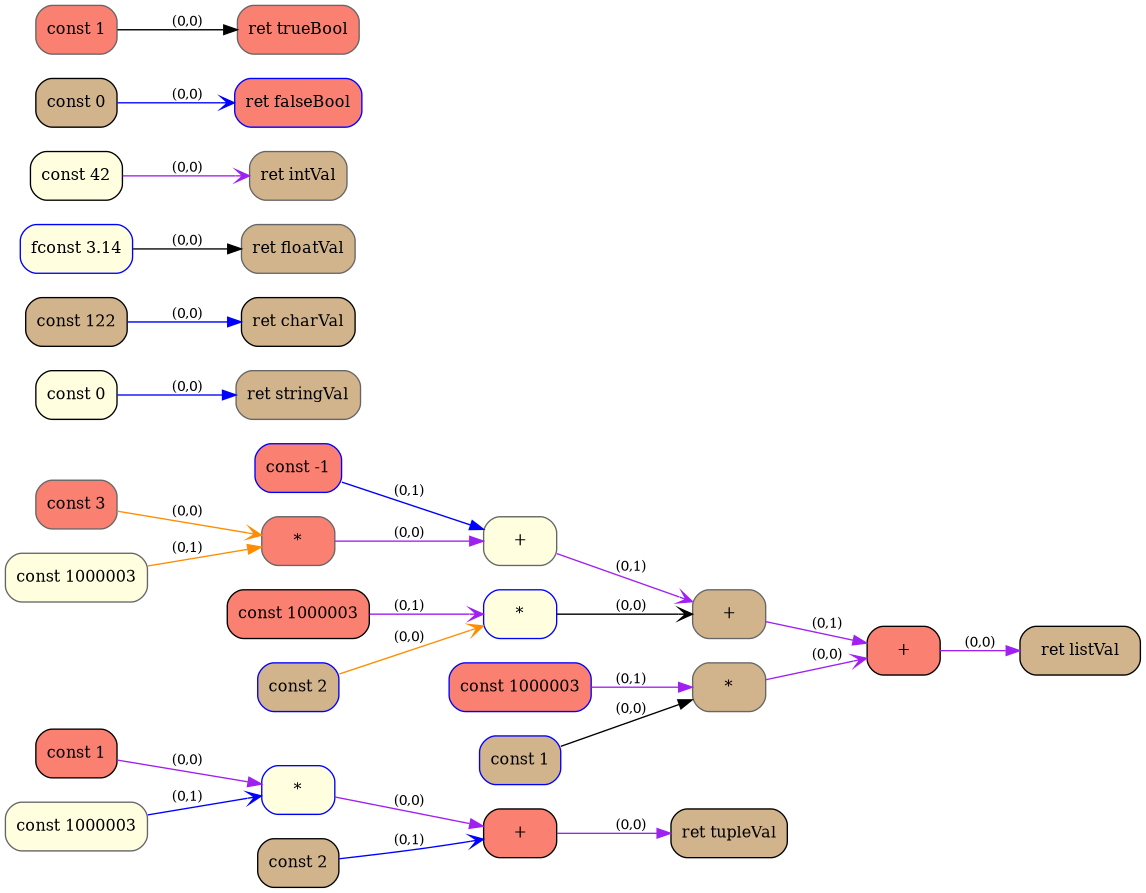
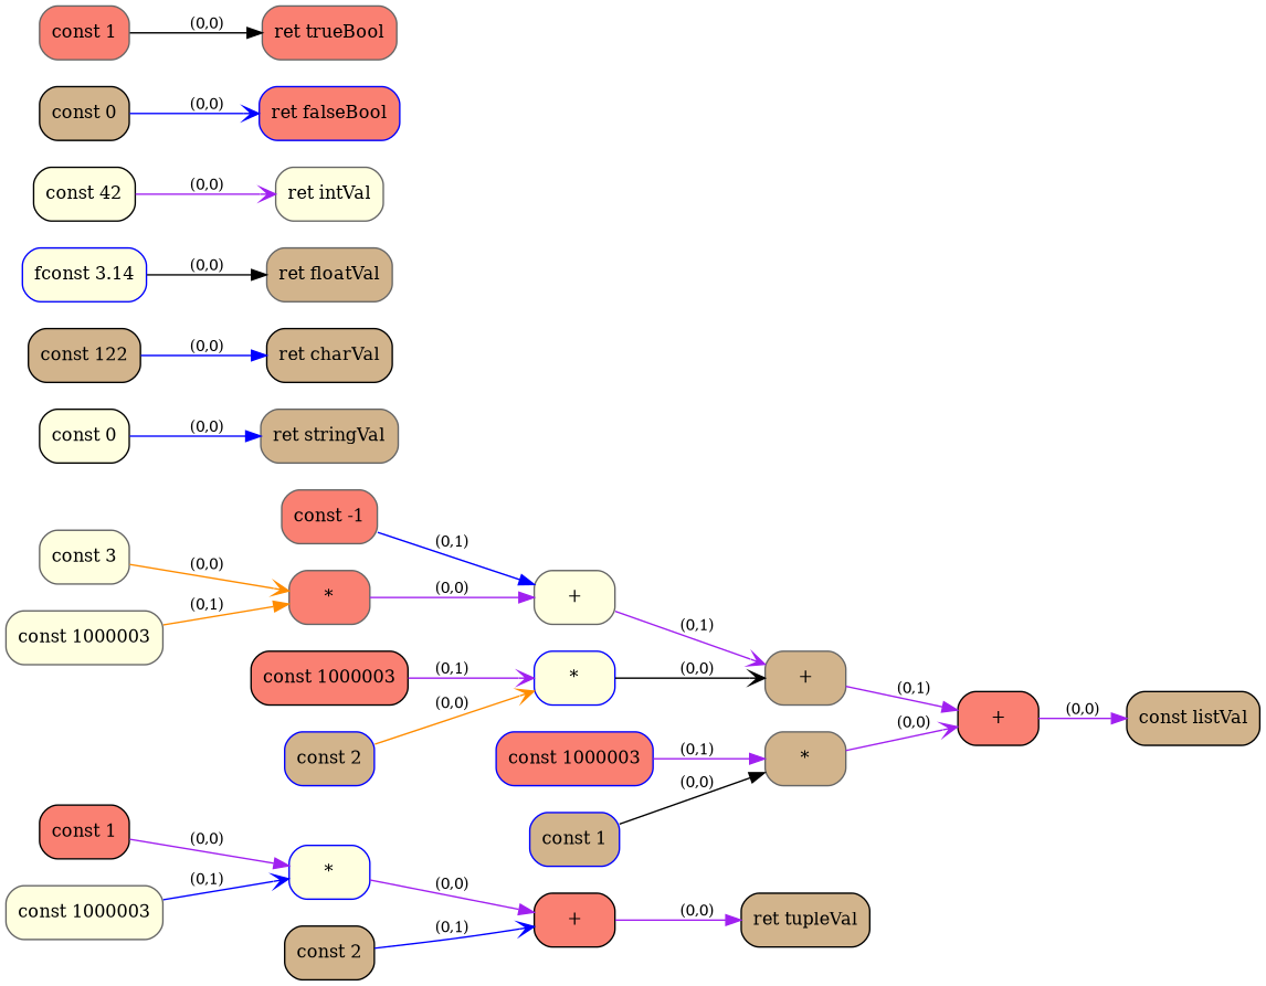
  digraph {
    rankdir=LR
    node [color=gray40 fillcolor=tan fontsize=12 shape=box style="rounded,filled"]
    edge [arrowhead=normal color=purple fontsize=10]
    n1 [color=black fillcolor=salmon label="const 1"]
    n2 [color=blue fillcolor=lightyellow label="*"]
    n3 [color=black fillcolor=salmon label="+"]
    n4 [color=black label="const 2"]
    n5 [color=black label="ret tupleVal"]
    n6 [fillcolor=lightyellow label="const 1000003"]
-   n7 [color=blue fillcolor=salmon label="const -1"]
+   n7 [fillcolor=salmon label="const -1"]
    n8 [fillcolor=lightyellow label="+"]
    n9 [label="+"]
    n10 [color=blue label="const 1"]
    n11 [label="*"]
    n12 [color=black fillcolor=salmon label="+"]
    n13 [color=blue label="const 2"]
    n14 [color=blue fillcolor=lightyellow label="*"]
-   n15 [fillcolor=salmon label="const 3"]
+   n15 [fillcolor=lightyellow label="const 3"]
    n16 [fillcolor=salmon label="*"]
    n17 [fillcolor=lightyellow label="const 1000003"]
    n18 [color=black fillcolor=salmon label="const 1000003"]
-   n19 [color=black label="ret listVal"]
+   n19 [color=black label="const listVal"]
    n20 [color=blue fillcolor=salmon label="const 1000003"]
    n21 [color=black fillcolor=lightyellow label="const 0"]
    n22 [label="ret stringVal"]
    n23 [color=black label="const 122"]
    n24 [color=black label="ret charVal"]
    n25 [color=blue fillcolor=lightyellow label="fconst 3.14"]
    n26 [label="ret floatVal"]
    n27 [color=black fillcolor=lightyellow label="const 42"]
-   n28 [label="ret intVal"]
+   n28 [fillcolor=lightyellow label="ret intVal"]
    n29 [color=black label="const 0"]
    n30 [color=blue fillcolor=salmon label="ret falseBool"]
    n31 [fillcolor=salmon label="const 1"]
    n32 [fillcolor=salmon label="ret trueBool"]
    n1 -> n2 [label="(0,0)"]
    n2 -> n3 [label="(0,0)"]
    n3 -> n5 [label="(0,0)"]
    n4 -> n3 [arrowhead=vee color=blue label="(0,1)"]
    n6 -> n2 [arrowhead=vee color=blue label="(0,1)"]
    n7 -> n8 [color=blue label="(0,1)"]
    n8 -> n9 [arrowhead=vee label="(0,1)"]
    n9 -> n12 [label="(0,1)"]
    n10 -> n11 [color=black label="(0,0)"]
    n11 -> n12 [arrowhead=vee label="(0,0)"]
    n12 -> n19 [label="(0,0)"]
    n13 -> n14 [arrowhead=vee color=darkorange label="(0,0)"]
    n14 -> n9 [arrowhead=vee color=black label="(0,0)"]
    n15 -> n16 [arrowhead=vee color=darkorange label="(0,0)"]
    n16 -> n8 [label="(0,0)"]
    n17 -> n16 [color=darkorange label="(0,1)"]
    n18 -> n14 [arrowhead=vee label="(0,1)"]
    n20 -> n11 [label="(0,1)"]
    n21 -> n22 [color=blue label="(0,0)"]
    n23 -> n24 [color=blue label="(0,0)"]
    n25 -> n26 [color=black label="(0,0)"]
    n27 -> n28 [arrowhead=vee label="(0,0)"]
    n29 -> n30 [arrowhead=vee color=blue label="(0,0)"]
    n31 -> n32 [color=black label="(0,0)"]
  }
